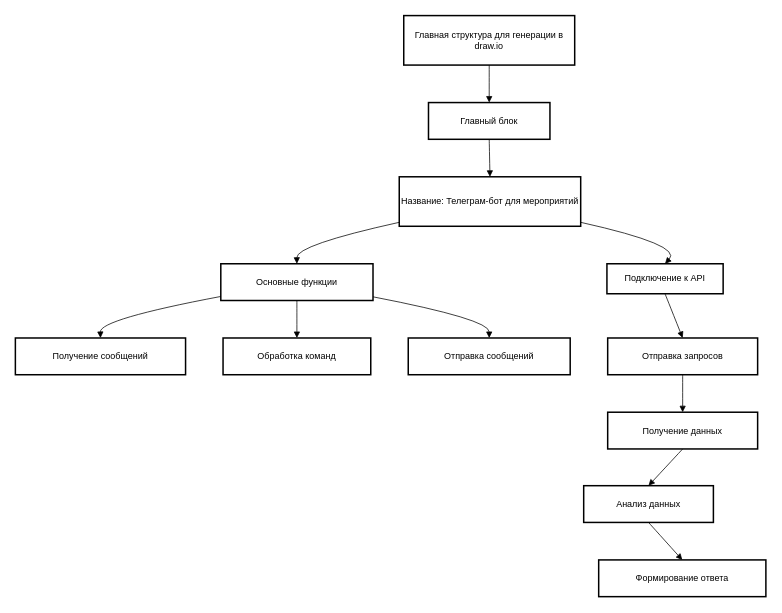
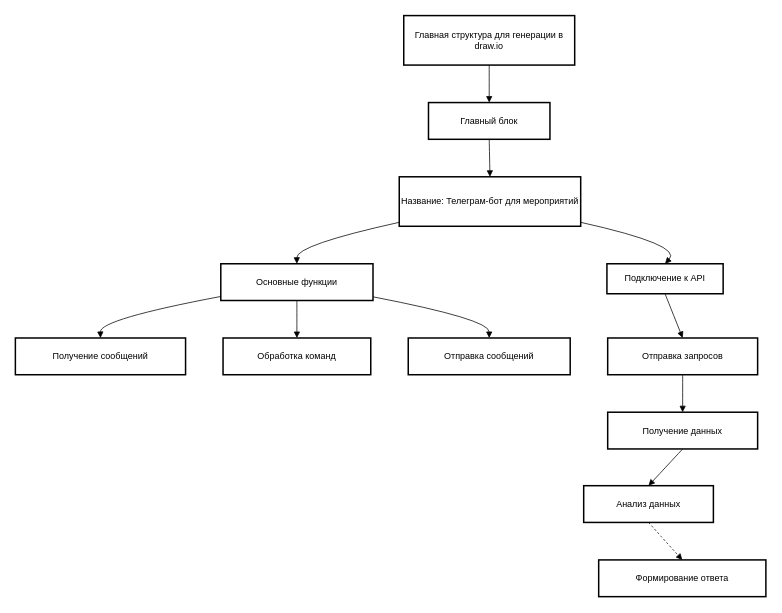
  <mxCell id="0" />
  <mxCell id="1" parent="0" />
  <mxCell id="2" value="Главная структура для генерации в draw.io" style="whiteSpace=wrap;strokeWidth=2;" vertex="1" parent="1"><mxGeometry x="538" y="20" width="228" height="66" as="geometry" /></mxCell>
  <mxCell id="3" value="Главный блок" style="whiteSpace=wrap;strokeWidth=2;" vertex="1" parent="1"><mxGeometry x="571" y="136" width="162" height="49" as="geometry" /></mxCell>
  <mxCell id="4" value="Название: Телеграм-бот для мероприятий" style="whiteSpace=wrap;strokeWidth=2;" vertex="1" parent="1"><mxGeometry x="532" y="235" width="242" height="66" as="geometry" /></mxCell>
  <mxCell id="5" value="Основные функции" style="whiteSpace=wrap;strokeWidth=2;" vertex="1" parent="1"><mxGeometry x="294" y="351" width="203" height="49" as="geometry" /></mxCell>
  <mxCell id="6" value="Получение сообщений" style="whiteSpace=wrap;strokeWidth=2;" vertex="1" parent="1"><mxGeometry x="20" y="450" width="227" height="49" as="geometry" /></mxCell>
  <mxCell id="7" value="Обработка команд" style="whiteSpace=wrap;strokeWidth=2;" vertex="1" parent="1"><mxGeometry x="297" y="450" width="197" height="49" as="geometry" /></mxCell>
  <mxCell id="8" value="Отправка сообщений" style="whiteSpace=wrap;strokeWidth=2;" vertex="1" parent="1"><mxGeometry x="544" y="450" width="216" height="49" as="geometry" /></mxCell>
  <mxCell id="9" value="Подключение к API" style="whiteSpace=wrap;strokeWidth=2;" vertex="1" parent="1"><mxGeometry x="809" y="351" width="155" height="40" as="geometry" /></mxCell>
  <mxCell id="10" value="Отправка запросов" style="whiteSpace=wrap;strokeWidth=2;" vertex="1" parent="1"><mxGeometry x="810" y="450" width="200" height="49" as="geometry" /></mxCell>
  <mxCell id="11" value="Получение данных" style="whiteSpace=wrap;strokeWidth=2;" vertex="1" parent="1"><mxGeometry x="810" y="549" width="200" height="49" as="geometry" /></mxCell>
  <mxCell id="12" value="Анализ данных" style="whiteSpace=wrap;strokeWidth=2;" vertex="1" parent="1"><mxGeometry x="778" y="647" width="173" height="49" as="geometry" /></mxCell>
  <mxCell id="13" value="Формирование ответа" style="whiteSpace=wrap;strokeWidth=2;" vertex="1" parent="1"><mxGeometry x="798" y="746" width="223" height="49" as="geometry" /></mxCell>
  <mxCell id="14" value="" style="curved=1;startArrow=none;endArrow=block;exitX=0.5;exitY=1;entryX=0.5;entryY=0.01;" edge="1" parent="1" source="2" target="3"><mxGeometry relative="1" as="geometry"><Array as="points" /></mxGeometry></mxCell>
  <mxCell id="15" value="" style="curved=1;startArrow=none;endArrow=block;exitX=0.5;exitY=1;entryX=0.5;entryY=0;" edge="1" parent="1" source="3" target="4"><mxGeometry relative="1" as="geometry"><Array as="points" /></mxGeometry></mxCell>
  <mxCell id="16" value="" style="curved=1;startArrow=none;endArrow=block;exitX=0;exitY=0.92;entryX=0.5;entryY=0;" edge="1" parent="1" source="4" target="5"><mxGeometry relative="1" as="geometry"><Array as="points"><mxPoint x="395" y="326" /></Array></mxGeometry></mxCell>
  <mxCell id="17" value="" style="curved=1;startArrow=none;endArrow=block;exitX=0;exitY=0.89;entryX=0.5;entryY=0;" edge="1" parent="1" source="5" target="6"><mxGeometry relative="1" as="geometry"><Array as="points"><mxPoint x="133" y="425" /></Array></mxGeometry></mxCell>
  <mxCell id="18" value="" style="curved=1;startArrow=none;endArrow=block;exitX=0.5;exitY=1;entryX=0.5;entryY=0;" edge="1" parent="1" source="5" target="7"><mxGeometry relative="1" as="geometry"><Array as="points" /></mxGeometry></mxCell>
  <mxCell id="19" value="" style="curved=1;startArrow=none;endArrow=block;exitX=1;exitY=0.9;entryX=0.5;entryY=0;" edge="1" parent="1" source="5" target="8"><mxGeometry relative="1" as="geometry"><Array as="points"><mxPoint x="652" y="425" /></Array></mxGeometry></mxCell>
  <mxCell id="20" value="" style="curved=1;startArrow=none;endArrow=block;exitX=1;exitY=0.92;entryX=0.5;entryY=0;" edge="1" parent="1" source="4" target="9"><mxGeometry relative="1" as="geometry"><Array as="points"><mxPoint x="910" y="326" /></Array></mxGeometry></mxCell>
  <mxCell id="21" value="" style="curved=1;startArrow=none;endArrow=block;exitX=0.5;exitY=1;entryX=0.5;entryY=0;" edge="1" parent="1" source="9" target="10"><mxGeometry relative="1" as="geometry"><Array as="points" /></mxGeometry></mxCell>
  <mxCell id="22" value="" style="curved=1;startArrow=none;endArrow=block;exitX=0.5;exitY=0.99;entryX=0.5;entryY=-0.01;" edge="1" parent="1" source="10" target="11"><mxGeometry relative="1" as="geometry"><Array as="points" /></mxGeometry></mxCell>
  <mxCell id="23" value="" style="curved=1;startArrow=none;endArrow=block;exitX=0.5;exitY=0.98;entryX=0.5;entryY=0;" edge="1" parent="1" source="11" target="12"><mxGeometry relative="1" as="geometry"><Array as="points" /></mxGeometry></mxCell>
- <mxCell id="24" value="" style="curved=1;startArrow=none;endArrow=block;exitX=0.5;exitY=1;entryX=0.5;entryY=0;" edge="1" parent="1" source="12" target="13"><mxGeometry relative="1" as="geometry"><Array as="points" /></mxGeometry></mxCell>
+ <mxCell id="24" value="" style="curved=1;startArrow=none;endArrow=block;exitX=0.5;exitY=1;entryX=0.5;entryY=0;dashed=1;" edge="1" parent="1" source="12" target="13"><mxGeometry relative="1" as="geometry"><Array as="points" /></mxGeometry></mxCell>
